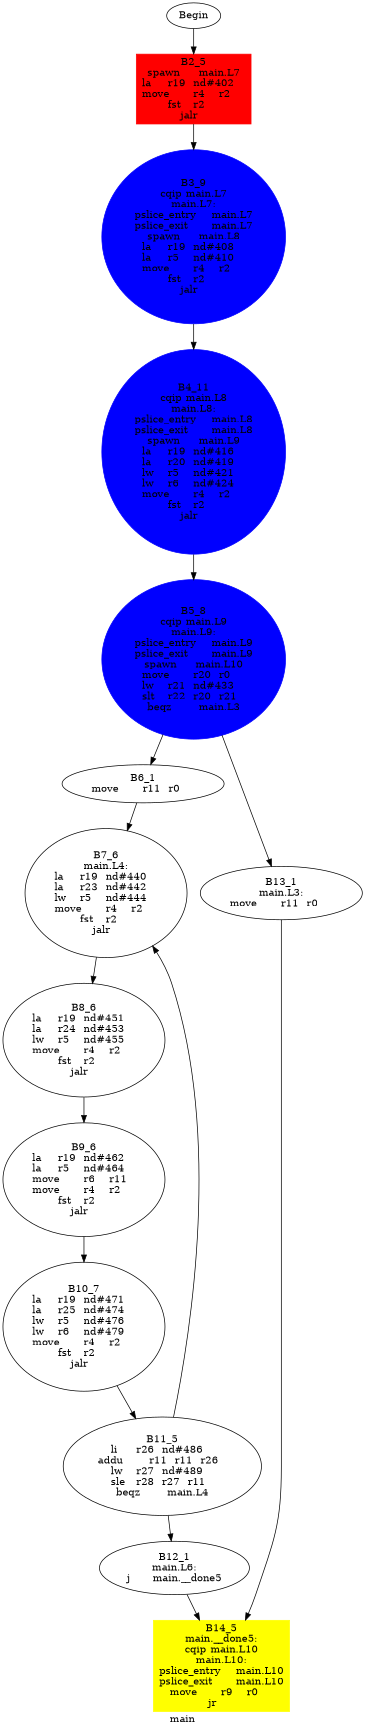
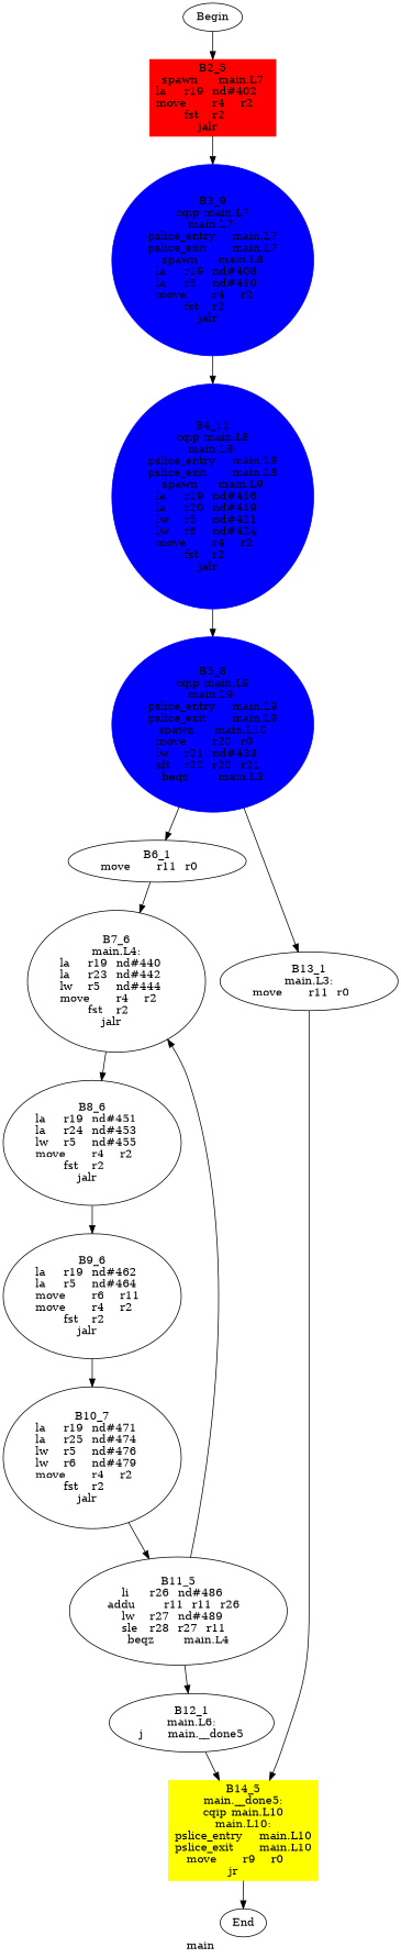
  digraph {
    color=purple
    label=main
    style=dashed
    n1 [label=Begin]
    n2 [color=red label="B2_5\nspawn	main.L7\nla	r19	nd#402	\nmove	r4	r2	\nfst	r2	\njalr	\n" shape=box style=filled]
    n3 [color=blue label="B3_9\ncqip	main.L7\nmain.L7:\npslice_entry	main.L7\npslice_exit	main.L7\nspawn	main.L8\nla	r19	nd#408	\nla	r5	nd#410	\nmove	r4	r2	\nfst	r2	\njalr	\n" shape=ellipse style=filled]
+   n4 [label=End]
    n5 [color=blue label="B4_11\ncqip	main.L8\nmain.L8:\npslice_entry	main.L8\npslice_exit	main.L8\nspawn	main.L9\nla	r19	nd#416	\nla	r20	nd#419	\nlw	r5	nd#421	\nlw	r6	nd#424	\nmove	r4	r2	\nfst	r2	\njalr	\n" shape=ellipse style=filled]
    n6 [color=blue label="B5_8\ncqip	main.L9\nmain.L9:\npslice_entry	main.L9\npslice_exit	main.L9\nspawn	main.L10\nmove	r20	r0	\nlw	r21	nd#433	\nslt	r22	r20	r21	\nbeqz	main.L3\n" shape=ellipse style=filled]
    n7 [label="B6_1\nmove	r11	r0	\n"]
    n8 [label="B13_1\nmain.L3:\nmove	r11	r0	\n"]
    n9 [label="B7_6\nmain.L4:\nla	r19	nd#440	\nla	r23	nd#442	\nlw	r5	nd#444	\nmove	r4	r2	\nfst	r2	\njalr	\n"]
    n10 [color=yellow label="B14_5\nmain.__done5:\ncqip	main.L10\nmain.L10:\npslice_entry	main.L10\npslice_exit	main.L10\nmove	r9	r0	\njr	\n" shape=polygon style=filled]
    n11 [label="B8_6\nla	r19	nd#451	\nla	r24	nd#453	\nlw	r5	nd#455	\nmove	r4	r2	\nfst	r2	\njalr	\n"]
    n12 [label="B9_6\nla	r19	nd#462	\nla	r5	nd#464	\nmove	r6	r11	\nmove	r4	r2	\nfst	r2	\njalr	\n"]
    n13 [label="B10_7\nla	r19	nd#471	\nla	r25	nd#474	\nlw	r5	nd#476	\nlw	r6	nd#479	\nmove	r4	r2	\nfst	r2	\njalr	\n"]
    n14 [label="B11_5\nli	r26	nd#486	\naddu	r11	r11	r26	\nlw	r27	nd#489	\nsle	r28	r27	r11	\nbeqz	main.L4\n"]
    n15 [label="B12_1\nmain.L6:\nj	main.__done5\n"]
    n1 -> n2
    n2 -> n3
    n3 -> n5
    n5 -> n6
    n6 -> n7
    n6 -> n8
    n7 -> n9
    n8 -> n10
    n9 -> n11
+   n10 -> n4
    n11 -> n12
    n12 -> n13
    n13 -> n14
    n14 -> n9
    n14 -> n15
    n15 -> n10
  }
